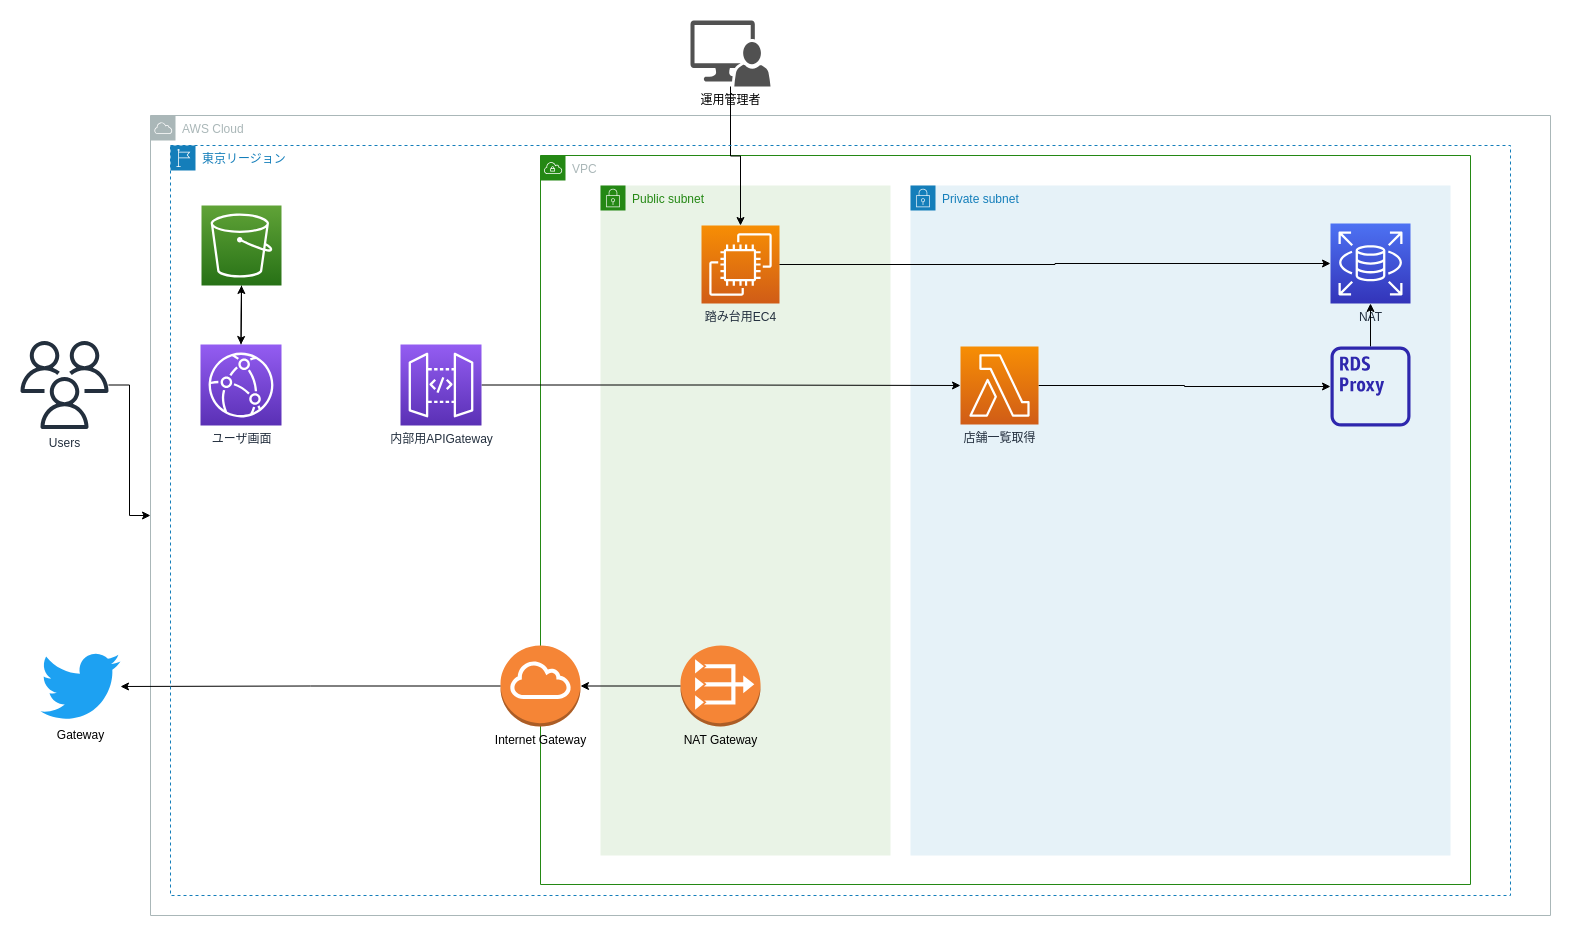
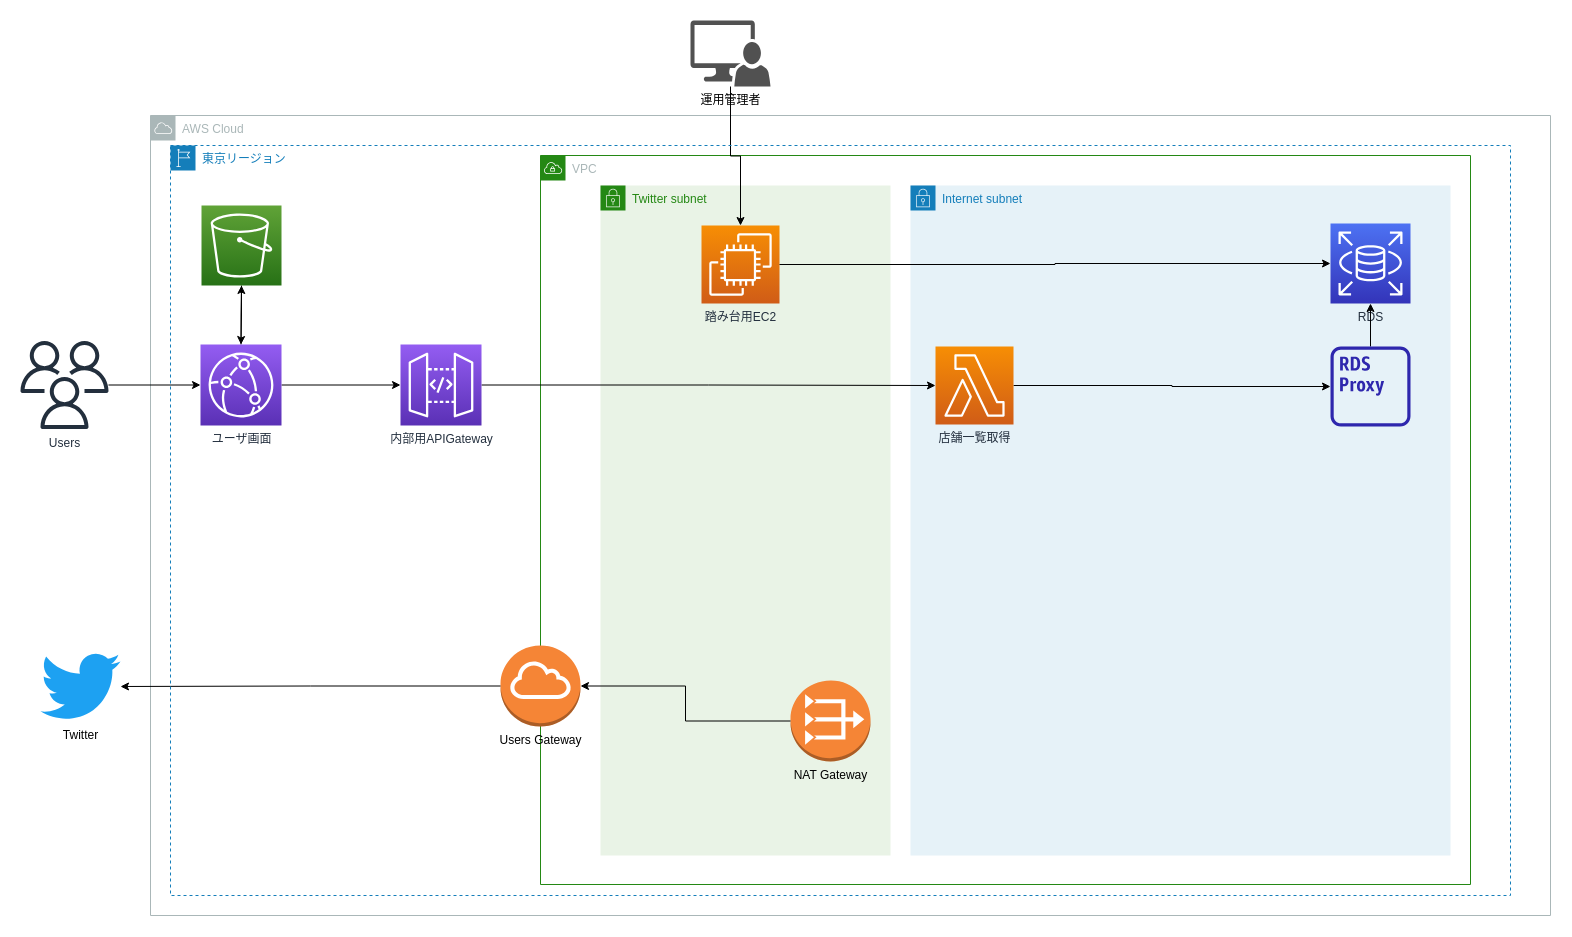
  <mxCell id="0" />
  <mxCell id="1" parent="0" />
  <mxCell id="2" value="AWS Cloud" style="sketch=0;outlineConnect=0;gradientColor=none;html=1;whiteSpace=wrap;fontSize=12;fontStyle=0;shape=mxgraph.aws4.group;grIcon=mxgraph.aws4.group_aws_cloud;strokeColor=#AAB7B8;fillColor=none;verticalAlign=top;align=left;spacingLeft=30;fontColor=#AAB7B8;dashed=0;" vertex="1" parent="1"><mxGeometry x="150" y="115" width="1400" height="800" as="geometry" /></mxCell>
  <mxCell id="3" value="VPC" style="points=[[0,0],[0.25,0],[0.5,0],[0.75,0],[1,0],[1,0.25],[1,0.5],[1,0.75],[1,1],[0.75,1],[0.5,1],[0.25,1],[0,1],[0,0.75],[0,0.5],[0,0.25]];outlineConnect=0;gradientColor=none;html=1;whiteSpace=wrap;fontSize=12;fontStyle=0;container=1;pointerEvents=0;collapsible=0;recursiveResize=0;shape=mxgraph.aws4.group;grIcon=mxgraph.aws4.group_vpc;strokeColor=#248814;fillColor=none;verticalAlign=top;align=left;spacingLeft=30;fontColor=#AAB7B8;dashed=0;" vertex="1" parent="1"><mxGeometry x="540" y="155" width="930" height="729" as="geometry" /></mxCell>
- <mxCell id="4" value="Public subnet" style="points=[[0,0],[0.25,0],[0.5,0],[0.75,0],[1,0],[1,0.25],[1,0.5],[1,0.75],[1,1],[0.75,1],[0.5,1],[0.25,1],[0,1],[0,0.75],[0,0.5],[0,0.25]];outlineConnect=0;gradientColor=none;html=1;whiteSpace=wrap;fontSize=12;fontStyle=0;container=1;pointerEvents=0;collapsible=0;recursiveResize=0;shape=mxgraph.aws4.group;grIcon=mxgraph.aws4.group_security_group;grStroke=0;strokeColor=#248814;fillColor=#E9F3E6;verticalAlign=top;align=left;spacingLeft=30;fontColor=#248814;dashed=0;" vertex="1" parent="3"><mxGeometry x="60" y="30" width="290" height="670" as="geometry" /></mxCell>
- <mxCell id="5" value="踏み台用EC4" style="sketch=0;points=[[0,0,0],[0.25,0,0],[0.5,0,0],[0.75,0,0],[1,0,0],[0,1,0],[0.25,1,0],[0.5,1,0],[0.75,1,0],[1,1,0],[0,0.25,0],[0,0.5,0],[0,0.75,0],[1,0.25,0],[1,0.5,0],[1,0.75,0]];outlineConnect=0;fontColor=#232F3E;gradientColor=#F78E04;gradientDirection=north;fillColor=#D05C17;strokeColor=#ffffff;dashed=0;verticalLabelPosition=bottom;verticalAlign=top;align=center;html=1;fontSize=12;fontStyle=0;aspect=fixed;shape=mxgraph.aws4.resourceIcon;resIcon=mxgraph.aws4.ec2;" vertex="1" parent="4"><mxGeometry x="101" y="40" width="78" height="78" as="geometry" /></mxCell>
- <mxCell id="6" value="NAT Gateway" style="outlineConnect=0;dashed=0;verticalLabelPosition=bottom;verticalAlign=top;align=center;html=1;shape=mxgraph.aws3.vpc_nat_gateway;fillColor=#F58536;gradientColor=none;" vertex="1" parent="4"><mxGeometry x="80" y="460" width="80" height="81" as="geometry" /></mxCell>
- <mxCell id="7" value="Private subnet" style="points=[[0,0],[0.25,0],[0.5,0],[0.75,0],[1,0],[1,0.25],[1,0.5],[1,0.75],[1,1],[0.75,1],[0.5,1],[0.25,1],[0,1],[0,0.75],[0,0.5],[0,0.25]];outlineConnect=0;gradientColor=none;html=1;whiteSpace=wrap;fontSize=12;fontStyle=0;container=1;pointerEvents=0;collapsible=0;recursiveResize=0;shape=mxgraph.aws4.group;grIcon=mxgraph.aws4.group_security_group;grStroke=0;strokeColor=#147EBA;fillColor=#E6F2F8;verticalAlign=top;align=left;spacingLeft=30;fontColor=#147EBA;dashed=0;" vertex="1" parent="3"><mxGeometry x="370" y="30" width="540" height="670" as="geometry" /></mxCell>
- <mxCell id="8" value="NAT" style="sketch=0;points=[[0,0,0],[0.25,0,0],[0.5,0,0],[0.75,0,0],[1,0,0],[0,1,0],[0.25,1,0],[0.5,1,0],[0.75,1,0],[1,1,0],[0,0.25,0],[0,0.5,0],[0,0.75,0],[1,0.25,0],[1,0.5,0],[1,0.75,0]];outlineConnect=0;fontColor=#232F3E;gradientColor=#4D72F3;gradientDirection=north;fillColor=#3334B9;strokeColor=#ffffff;dashed=0;verticalLabelPosition=bottom;verticalAlign=top;align=center;html=1;fontSize=12;fontStyle=0;aspect=fixed;shape=mxgraph.aws4.resourceIcon;resIcon=mxgraph.aws4.rds;" vertex="1" parent="7"><mxGeometry x="420" y="38" width="80" height="80" as="geometry" /></mxCell>
+ <mxCell id="4" value="Twitter subnet" style="points=[[0,0],[0.25,0],[0.5,0],[0.75,0],[1,0],[1,0.25],[1,0.5],[1,0.75],[1,1],[0.75,1],[0.5,1],[0.25,1],[0,1],[0,0.75],[0,0.5],[0,0.25]];outlineConnect=0;gradientColor=none;html=1;whiteSpace=wrap;fontSize=12;fontStyle=0;container=1;pointerEvents=0;collapsible=0;recursiveResize=0;shape=mxgraph.aws4.group;grIcon=mxgraph.aws4.group_security_group;grStroke=0;strokeColor=#248814;fillColor=#E9F3E6;verticalAlign=top;align=left;spacingLeft=30;fontColor=#248814;dashed=0;" vertex="1" parent="3"><mxGeometry x="60" y="30" width="290" height="670" as="geometry" /></mxCell>
+ <mxCell id="5" value="踏み台用EC2" style="sketch=0;points=[[0,0,0],[0.25,0,0],[0.5,0,0],[0.75,0,0],[1,0,0],[0,1,0],[0.25,1,0],[0.5,1,0],[0.75,1,0],[1,1,0],[0,0.25,0],[0,0.5,0],[0,0.75,0],[1,0.25,0],[1,0.5,0],[1,0.75,0]];outlineConnect=0;fontColor=#232F3E;gradientColor=#F78E04;gradientDirection=north;fillColor=#D05C17;strokeColor=#ffffff;dashed=0;verticalLabelPosition=bottom;verticalAlign=top;align=center;html=1;fontSize=12;fontStyle=0;aspect=fixed;shape=mxgraph.aws4.resourceIcon;resIcon=mxgraph.aws4.ec2;" vertex="1" parent="4"><mxGeometry x="101" y="40" width="78" height="78" as="geometry" /></mxCell>
+ <mxCell id="6" value="NAT Gateway" style="outlineConnect=0;dashed=0;verticalLabelPosition=bottom;verticalAlign=top;align=center;html=1;shape=mxgraph.aws3.vpc_nat_gateway;fillColor=#F58536;gradientColor=none;" vertex="1" parent="4"><mxGeometry x="190" y="495" width="80" height="81" as="geometry" /></mxCell>
+ <mxCell id="7" value="Internet subnet" style="points=[[0,0],[0.25,0],[0.5,0],[0.75,0],[1,0],[1,0.25],[1,0.5],[1,0.75],[1,1],[0.75,1],[0.5,1],[0.25,1],[0,1],[0,0.75],[0,0.5],[0,0.25]];outlineConnect=0;gradientColor=none;html=1;whiteSpace=wrap;fontSize=12;fontStyle=0;container=1;pointerEvents=0;collapsible=0;recursiveResize=0;shape=mxgraph.aws4.group;grIcon=mxgraph.aws4.group_security_group;grStroke=0;strokeColor=#147EBA;fillColor=#E6F2F8;verticalAlign=top;align=left;spacingLeft=30;fontColor=#147EBA;dashed=0;" vertex="1" parent="3"><mxGeometry x="370" y="30" width="540" height="670" as="geometry" /></mxCell>
+ <mxCell id="8" value="RDS" style="sketch=0;points=[[0,0,0],[0.25,0,0],[0.5,0,0],[0.75,0,0],[1,0,0],[0,1,0],[0.25,1,0],[0.5,1,0],[0.75,1,0],[1,1,0],[0,0.25,0],[0,0.5,0],[0,0.75,0],[1,0.25,0],[1,0.5,0],[1,0.75,0]];outlineConnect=0;fontColor=#232F3E;gradientColor=#4D72F3;gradientDirection=north;fillColor=#3334B9;strokeColor=#ffffff;dashed=0;verticalLabelPosition=bottom;verticalAlign=top;align=center;html=1;fontSize=12;fontStyle=0;aspect=fixed;shape=mxgraph.aws4.resourceIcon;resIcon=mxgraph.aws4.rds;" vertex="1" parent="7"><mxGeometry x="420" y="38" width="80" height="80" as="geometry" /></mxCell>
  <mxCell id="9" style="edgeStyle=orthogonalEdgeStyle;rounded=0;orthogonalLoop=1;jettySize=auto;html=1;" edge="1" parent="7" source="10" target="8"><mxGeometry relative="1" as="geometry" /></mxCell>
  <mxCell id="10" value="" style="sketch=0;outlineConnect=0;fontColor=#232F3E;gradientColor=none;fillColor=#2E27AD;strokeColor=none;dashed=0;verticalLabelPosition=bottom;verticalAlign=top;align=center;html=1;fontSize=12;fontStyle=0;aspect=fixed;pointerEvents=1;shape=mxgraph.aws4.rds_proxy_alt;" vertex="1" parent="7"><mxGeometry x="420" y="161" width="80" height="80" as="geometry" /></mxCell>
  <mxCell id="11" style="edgeStyle=orthogonalEdgeStyle;rounded=0;orthogonalLoop=1;jettySize=auto;html=1;exitX=1;exitY=0.5;exitDx=0;exitDy=0;exitPerimeter=0;" edge="1" parent="7" source="12" target="10"><mxGeometry relative="1" as="geometry" /></mxCell>
- <mxCell id="12" value="店舗一覧取得" style="sketch=0;points=[[0,0,0],[0.25,0,0],[0.5,0,0],[0.75,0,0],[1,0,0],[0,1,0],[0.25,1,0],[0.5,1,0],[0.75,1,0],[1,1,0],[0,0.25,0],[0,0.5,0],[0,0.75,0],[1,0.25,0],[1,0.5,0],[1,0.75,0]];outlineConnect=0;fontColor=#232F3E;gradientColor=#F78E04;gradientDirection=north;fillColor=#D05C17;strokeColor=#ffffff;dashed=0;verticalLabelPosition=bottom;verticalAlign=top;align=center;html=1;fontSize=12;fontStyle=0;aspect=fixed;shape=mxgraph.aws4.resourceIcon;resIcon=mxgraph.aws4.lambda;" vertex="1" parent="7"><mxGeometry x="50" y="161" width="78" height="78" as="geometry" /></mxCell>
+ <mxCell id="12" value="店舗一覧取得" style="sketch=0;points=[[0,0,0],[0.25,0,0],[0.5,0,0],[0.75,0,0],[1,0,0],[0,1,0],[0.25,1,0],[0.5,1,0],[0.75,1,0],[1,1,0],[0,0.25,0],[0,0.5,0],[0,0.75,0],[1,0.25,0],[1,0.5,0],[1,0.75,0]];outlineConnect=0;fontColor=#232F3E;gradientColor=#F78E04;gradientDirection=north;fillColor=#D05C17;strokeColor=#ffffff;dashed=0;verticalLabelPosition=bottom;verticalAlign=top;align=center;html=1;fontSize=12;fontStyle=0;aspect=fixed;shape=mxgraph.aws4.resourceIcon;resIcon=mxgraph.aws4.lambda;" vertex="1" parent="7"><mxGeometry x="25" y="161" width="78" height="78" as="geometry" /></mxCell>
  <mxCell id="13" style="edgeStyle=orthogonalEdgeStyle;rounded=0;orthogonalLoop=1;jettySize=auto;html=1;exitX=1;exitY=0.5;exitDx=0;exitDy=0;exitPerimeter=0;" edge="1" parent="3" source="5" target="8"><mxGeometry relative="1" as="geometry" /></mxCell>
- <mxCell id="14" value="Internet Gateway" style="outlineConnect=0;dashed=0;verticalLabelPosition=bottom;verticalAlign=top;align=center;html=1;shape=mxgraph.aws3.internet_gateway;fillColor=#F58536;gradientColor=none;" vertex="1" parent="3"><mxGeometry x="-40" y="490" width="80" height="81" as="geometry" /></mxCell>
+ <mxCell id="14" value="Users Gateway" style="outlineConnect=0;dashed=0;verticalLabelPosition=bottom;verticalAlign=top;align=center;html=1;shape=mxgraph.aws3.internet_gateway;fillColor=#F58536;gradientColor=none;" vertex="1" parent="3"><mxGeometry x="-40" y="490" width="80" height="81" as="geometry" /></mxCell>
  <mxCell id="15" style="edgeStyle=orthogonalEdgeStyle;rounded=0;orthogonalLoop=1;jettySize=auto;html=1;exitX=0;exitY=0.5;exitDx=0;exitDy=0;exitPerimeter=0;entryX=1;entryY=0.5;entryDx=0;entryDy=0;entryPerimeter=0;" edge="1" parent="3" source="6" target="14"><mxGeometry relative="1" as="geometry" /></mxCell>
  <mxCell id="16" style="edgeStyle=orthogonalEdgeStyle;rounded=0;orthogonalLoop=1;jettySize=auto;html=1;exitX=0.5;exitY=0;exitDx=0;exitDy=0;exitPerimeter=0;entryX=0.5;entryY=1;entryDx=0;entryDy=0;entryPerimeter=0;" edge="1" parent="1" source="18" target="20"><mxGeometry relative="1" as="geometry" /></mxCell>
+ <mxCell id="17" style="edgeStyle=orthogonalEdgeStyle;rounded=0;orthogonalLoop=1;jettySize=auto;html=1;exitX=1;exitY=0.5;exitDx=0;exitDy=0;exitPerimeter=0;" edge="1" parent="1" source="18" target="24"><mxGeometry relative="1" as="geometry" /></mxCell>
  <mxCell id="18" value="ユーザ画面" style="sketch=0;points=[[0,0,0],[0.25,0,0],[0.5,0,0],[0.75,0,0],[1,0,0],[0,1,0],[0.25,1,0],[0.5,1,0],[0.75,1,0],[1,1,0],[0,0.25,0],[0,0.5,0],[0,0.75,0],[1,0.25,0],[1,0.5,0],[1,0.75,0]];outlineConnect=0;fontColor=#232F3E;gradientColor=#945DF2;gradientDirection=north;fillColor=#5A30B5;strokeColor=#ffffff;dashed=0;verticalLabelPosition=bottom;verticalAlign=top;align=center;html=1;fontSize=12;fontStyle=0;aspect=fixed;shape=mxgraph.aws4.resourceIcon;resIcon=mxgraph.aws4.cloudfront;" vertex="1" parent="1"><mxGeometry x="200" y="344" width="81" height="81" as="geometry" /></mxCell>
  <mxCell id="19" value="" style="edgeStyle=orthogonalEdgeStyle;rounded=0;orthogonalLoop=1;jettySize=auto;html=1;" edge="1" parent="1" source="20" target="18"><mxGeometry relative="1" as="geometry" /></mxCell>
  <mxCell id="20" value="" style="sketch=0;points=[[0,0,0],[0.25,0,0],[0.5,0,0],[0.75,0,0],[1,0,0],[0,1,0],[0.25,1,0],[0.5,1,0],[0.75,1,0],[1,1,0],[0,0.25,0],[0,0.5,0],[0,0.75,0],[1,0.25,0],[1,0.5,0],[1,0.75,0]];outlineConnect=0;fontColor=#232F3E;gradientColor=#60A337;gradientDirection=north;fillColor=#277116;strokeColor=#ffffff;dashed=0;verticalLabelPosition=bottom;verticalAlign=top;align=center;html=1;fontSize=12;fontStyle=0;aspect=fixed;shape=mxgraph.aws4.resourceIcon;resIcon=mxgraph.aws4.s3;" vertex="1" parent="1"><mxGeometry x="201" y="205" width="80" height="80" as="geometry" /></mxCell>
- <mxCell id="21" style="edgeStyle=orthogonalEdgeStyle;rounded=0;orthogonalLoop=1;jettySize=auto;html=1;" edge="1" parent="1" source="22" target="2"><mxGeometry relative="1" as="geometry" /></mxCell>
+ <mxCell id="21" style="edgeStyle=orthogonalEdgeStyle;rounded=0;orthogonalLoop=1;jettySize=auto;html=1;entryX=0;entryY=0.5;entryDx=0;entryDy=0;entryPerimeter=0;" edge="1" parent="1" source="22" target="18"><mxGeometry relative="1" as="geometry" /></mxCell>
  <mxCell id="22" value="Users" style="sketch=0;outlineConnect=0;fontColor=#232F3E;gradientColor=none;fillColor=#232F3D;strokeColor=none;dashed=0;verticalLabelPosition=bottom;verticalAlign=top;align=center;html=1;fontSize=12;fontStyle=0;aspect=fixed;pointerEvents=1;shape=mxgraph.aws4.users;" vertex="1" parent="1"><mxGeometry x="20" y="340.5" width="88" height="88" as="geometry" /></mxCell>
  <mxCell id="23" style="edgeStyle=orthogonalEdgeStyle;rounded=0;orthogonalLoop=1;jettySize=auto;html=1;entryX=0;entryY=0.5;entryDx=0;entryDy=0;entryPerimeter=0;" edge="1" parent="1" source="24" target="12"><mxGeometry relative="1" as="geometry" /></mxCell>
  <mxCell id="24" value="内部用APIGateway" style="sketch=0;points=[[0,0,0],[0.25,0,0],[0.5,0,0],[0.75,0,0],[1,0,0],[0,1,0],[0.25,1,0],[0.5,1,0],[0.75,1,0],[1,1,0],[0,0.25,0],[0,0.5,0],[0,0.75,0],[1,0.25,0],[1,0.5,0],[1,0.75,0]];outlineConnect=0;fontColor=#232F3E;gradientColor=#945DF2;gradientDirection=north;fillColor=#5A30B5;strokeColor=#ffffff;dashed=0;verticalLabelPosition=bottom;verticalAlign=top;align=center;html=1;fontSize=12;fontStyle=0;aspect=fixed;shape=mxgraph.aws4.resourceIcon;resIcon=mxgraph.aws4.api_gateway;" vertex="1" parent="1"><mxGeometry x="400" y="344" width="81" height="81" as="geometry" /></mxCell>
  <mxCell id="25" style="edgeStyle=orthogonalEdgeStyle;rounded=0;orthogonalLoop=1;jettySize=auto;html=1;" edge="1" parent="1" source="26" target="5"><mxGeometry relative="1" as="geometry" /></mxCell>
  <mxCell id="26" value="運用管理者" style="sketch=0;pointerEvents=1;shadow=0;dashed=0;html=1;strokeColor=none;labelPosition=center;verticalLabelPosition=bottom;verticalAlign=top;align=center;fillColor=#515151;shape=mxgraph.mscae.system_center.admin_console" vertex="1" parent="1"><mxGeometry x="690" y="20" width="80" height="66" as="geometry" /></mxCell>
- <mxCell id="27" value="Gateway" style="dashed=0;outlineConnect=0;html=1;align=center;labelPosition=center;verticalLabelPosition=bottom;verticalAlign=top;shape=mxgraph.weblogos.twitter;fillColor=#1DA1F2;strokeColor=none" vertex="1" parent="1"><mxGeometry x="40" y="651" width="80" height="70" as="geometry" /></mxCell>
+ <mxCell id="27" value="Twitter" style="dashed=0;outlineConnect=0;html=1;align=center;labelPosition=center;verticalLabelPosition=bottom;verticalAlign=top;shape=mxgraph.weblogos.twitter;fillColor=#1DA1F2;strokeColor=none" vertex="1" parent="1"><mxGeometry x="40" y="651" width="80" height="70" as="geometry" /></mxCell>
  <mxCell id="28" style="edgeStyle=orthogonalEdgeStyle;rounded=0;orthogonalLoop=1;jettySize=auto;html=1;exitX=0;exitY=0.5;exitDx=0;exitDy=0;exitPerimeter=0;" edge="1" parent="1" source="14" target="27"><mxGeometry relative="1" as="geometry" /></mxCell>
  <mxCell id="29" value="東京リージョン" style="points=[[0,0],[0.25,0],[0.5,0],[0.75,0],[1,0],[1,0.25],[1,0.5],[1,0.75],[1,1],[0.75,1],[0.5,1],[0.25,1],[0,1],[0,0.75],[0,0.5],[0,0.25]];outlineConnect=0;gradientColor=none;html=1;whiteSpace=wrap;fontSize=12;fontStyle=0;container=1;pointerEvents=0;collapsible=0;recursiveResize=0;shape=mxgraph.aws4.group;grIcon=mxgraph.aws4.group_region;strokeColor=#147EBA;fillColor=none;verticalAlign=top;align=left;spacingLeft=30;fontColor=#147EBA;dashed=1;" vertex="1" parent="1"><mxGeometry x="170" y="145" width="1340" height="750" as="geometry" /></mxCell>
